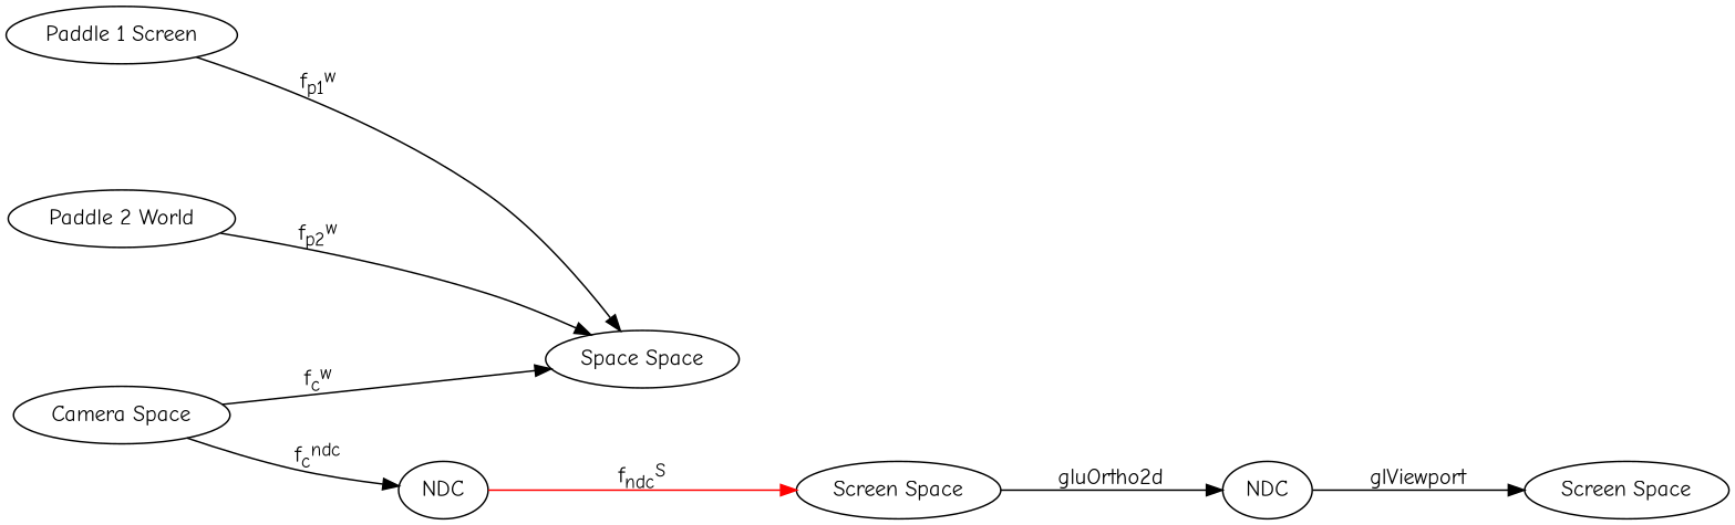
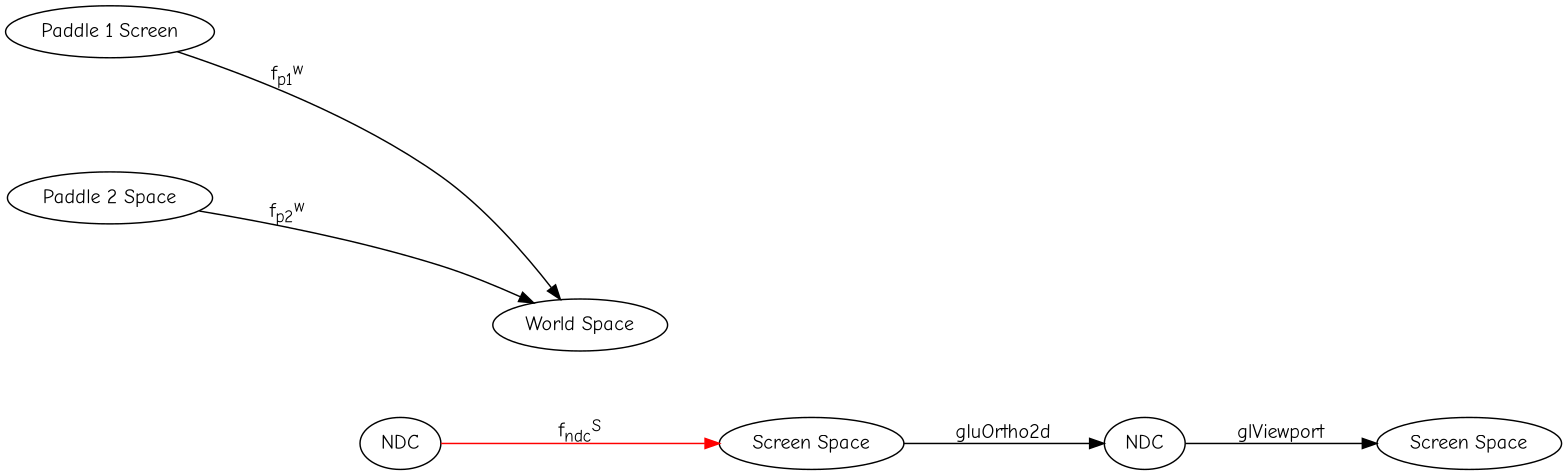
  digraph {
    fontname="Comic Neue"
    nodesep=1
    rankdir=LR
    ranksep=1
    node [fontname="Comic Neue"]
    edge [fontname="Comic Neue" weight=0.2]
    n1 [label="Paddle 1 Screen"]
-   n2 [label="Space Space"]
-   n3 [label="Paddle 2 World"]
-   n4 [label="Camera Space"]
+   n2 [label="World Space"]
+   n3 [label="Paddle 2 Space"]
    n5 [label=NDC]
    n6 [label="Screen Space"]
    n7 [label=NDC]
    "Screen Space"
    n1 -> n2 [label=<f<SUB>p1</SUB><SUP>w</SUP>>]
    n3 -> n2 [label=<f<SUB>p2</SUB><SUP>w</SUP>>]
-   n4 -> n2 [label=<f<SUB>c</SUB><SUP>w</SUP>>]
-   n4 -> n5 [label=<f<SUB>c</SUB><SUP>ndc</SUP>>]
    n5 -> n6 [color=red label=<f<SUB>ndc</SUB><SUP>S</SUP>> weight=""]
    n6 -> n7 [label=gluOrtho2d weight=""]
    n7 -> "Screen Space" [label=glViewport weight=""]
  }
